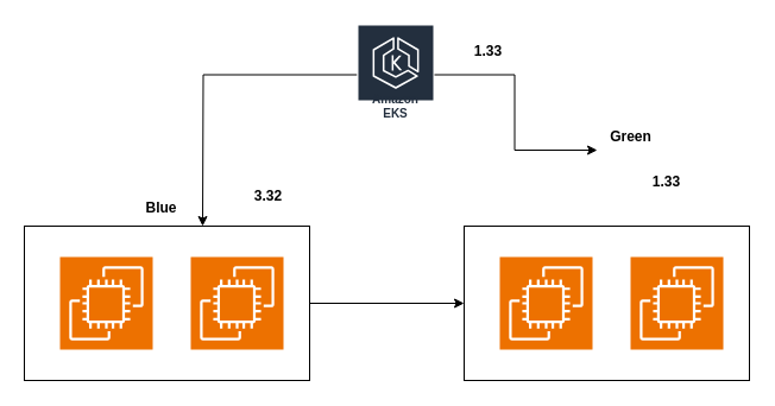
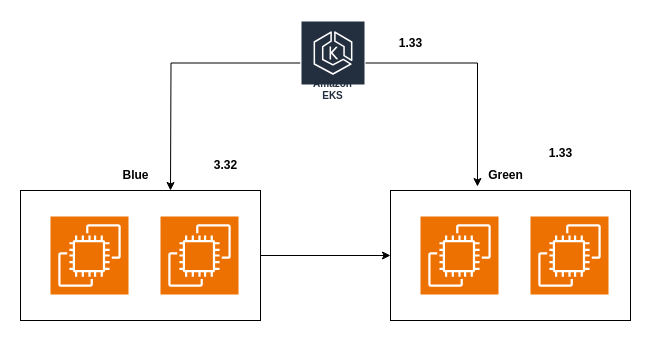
  <mxCell id="0" />
  <mxCell id="1" parent="0" />
  <mxCell id="2" style="edgeStyle=orthogonalEdgeStyle;rounded=0;orthogonalLoop=1;jettySize=auto;html=1;" edge="1" parent="1" source="3"><mxGeometry relative="1" as="geometry"><mxPoint x="170" y="190" as="targetPoint" /></mxGeometry></mxCell>
  <mxCell id="3" value="Amazon EKS" style="sketch=0;outlineConnect=0;fontColor=#232F3E;gradientColor=none;strokeColor=#ffffff;fillColor=#232F3E;dashed=0;verticalLabelPosition=middle;verticalAlign=bottom;align=center;html=1;whiteSpace=wrap;fontSize=10;fontStyle=1;spacing=3;shape=mxgraph.aws4.productIcon;prIcon=mxgraph.aws4.eks;" vertex="1" parent="1"><mxGeometry x="300" y="20" width="65" height="85" as="geometry" /></mxCell>
  <mxCell id="4" value="" style="group" vertex="1" connectable="0" parent="1"><mxGeometry x="20" y="190" width="240" height="130" as="geometry" /></mxCell>
  <mxCell id="5" value="" style="rounded=0;whiteSpace=wrap;html=1;" vertex="1" parent="4"><mxGeometry width="240" height="130" as="geometry" /></mxCell>
  <mxCell id="6" value="" style="sketch=0;points=[[0,0,0],[0.25,0,0],[0.5,0,0],[0.75,0,0],[1,0,0],[0,1,0],[0.25,1,0],[0.5,1,0],[0.75,1,0],[1,1,0],[0,0.25,0],[0,0.5,0],[0,0.75,0],[1,0.25,0],[1,0.5,0],[1,0.75,0]];outlineConnect=0;fontColor=#232F3E;fillColor=#ED7100;strokeColor=#ffffff;dashed=0;verticalLabelPosition=bottom;verticalAlign=top;align=center;html=1;fontSize=12;fontStyle=0;aspect=fixed;shape=mxgraph.aws4.resourceIcon;resIcon=mxgraph.aws4.ec2;" vertex="1" parent="4"><mxGeometry x="30" y="26" width="78" height="78" as="geometry" /></mxCell>
  <mxCell id="7" value="" style="sketch=0;points=[[0,0,0],[0.25,0,0],[0.5,0,0],[0.75,0,0],[1,0,0],[0,1,0],[0.25,1,0],[0.5,1,0],[0.75,1,0],[1,1,0],[0,0.25,0],[0,0.5,0],[0,0.75,0],[1,0.25,0],[1,0.5,0],[1,0.75,0]];outlineConnect=0;fontColor=#232F3E;fillColor=#ED7100;strokeColor=#ffffff;dashed=0;verticalLabelPosition=bottom;verticalAlign=top;align=center;html=1;fontSize=12;fontStyle=0;aspect=fixed;shape=mxgraph.aws4.resourceIcon;resIcon=mxgraph.aws4.ec2;" vertex="1" parent="4"><mxGeometry x="140" y="26" width="78" height="78" as="geometry" /></mxCell>
  <mxCell id="8" value="&lt;b&gt;Blue&lt;/b&gt;" style="text;html=1;align=center;verticalAlign=middle;resizable=0;points=[];autosize=1;strokeColor=none;fillColor=none;" vertex="1" parent="1"><mxGeometry x="110" y="160" width="50" height="30" as="geometry" /></mxCell>
  <mxCell id="9" value="" style="group;fillColor=#dae8fc;gradientColor=#7ea6e0;strokeColor=#6c8ebf;" vertex="1" connectable="0" parent="1"><mxGeometry x="390" y="190" width="240" height="130" as="geometry" /></mxCell>
  <mxCell id="10" value="" style="rounded=0;whiteSpace=wrap;html=1;" vertex="1" parent="9"><mxGeometry width="240" height="130" as="geometry" /></mxCell>
  <mxCell id="11" value="" style="sketch=0;points=[[0,0,0],[0.25,0,0],[0.5,0,0],[0.75,0,0],[1,0,0],[0,1,0],[0.25,1,0],[0.5,1,0],[0.75,1,0],[1,1,0],[0,0.25,0],[0,0.5,0],[0,0.75,0],[1,0.25,0],[1,0.5,0],[1,0.75,0]];outlineConnect=0;fontColor=#232F3E;fillColor=#ED7100;strokeColor=#ffffff;dashed=0;verticalLabelPosition=bottom;verticalAlign=top;align=center;html=1;fontSize=12;fontStyle=0;aspect=fixed;shape=mxgraph.aws4.resourceIcon;resIcon=mxgraph.aws4.ec2;" vertex="1" parent="9"><mxGeometry x="30" y="26" width="78" height="78" as="geometry" /></mxCell>
  <mxCell id="12" value="" style="sketch=0;points=[[0,0,0],[0.25,0,0],[0.5,0,0],[0.75,0,0],[1,0,0],[0,1,0],[0.25,1,0],[0.5,1,0],[0.75,1,0],[1,1,0],[0,0.25,0],[0,0.5,0],[0,0.75,0],[1,0.25,0],[1,0.5,0],[1,0.75,0]];outlineConnect=0;fontColor=#232F3E;fillColor=#ED7100;strokeColor=#ffffff;dashed=0;verticalLabelPosition=bottom;verticalAlign=top;align=center;html=1;fontSize=12;fontStyle=0;aspect=fixed;shape=mxgraph.aws4.resourceIcon;resIcon=mxgraph.aws4.ec2;" vertex="1" parent="9"><mxGeometry x="140" y="26" width="78" height="78" as="geometry" /></mxCell>
- <mxCell id="13" value="&lt;b&gt;Green&lt;/b&gt;" style="text;html=1;align=center;verticalAlign=middle;resizable=0;points=[];autosize=1;strokeColor=none;fillColor=none;" vertex="1" parent="1"><mxGeometry x="500" y="100" width="60" height="30" as="geometry" /></mxCell>
+ <mxCell id="13" value="&lt;b&gt;Green&lt;/b&gt;" style="text;html=1;align=center;verticalAlign=middle;resizable=0;points=[];autosize=1;strokeColor=none;fillColor=none;" vertex="1" parent="1"><mxGeometry x="475" y="160" width="60" height="30" as="geometry" /></mxCell>
  <mxCell id="14" style="edgeStyle=orthogonalEdgeStyle;rounded=0;orthogonalLoop=1;jettySize=auto;html=1;entryX=0.033;entryY=0.867;entryDx=0;entryDy=0;entryPerimeter=0;" edge="1" parent="1" source="3" target="13"><mxGeometry relative="1" as="geometry" /></mxCell>
  <mxCell id="15" value="&lt;b&gt;1.33&lt;/b&gt;" style="text;html=1;align=center;verticalAlign=middle;resizable=0;points=[];autosize=1;strokeColor=none;fillColor=none;" vertex="1" parent="1"><mxGeometry x="385" y="28" width="50" height="30" as="geometry" /></mxCell>
  <mxCell id="16" value="&lt;b&gt;1.33&lt;/b&gt;" style="text;html=1;align=center;verticalAlign=middle;resizable=0;points=[];autosize=1;strokeColor=none;fillColor=none;" vertex="1" parent="1"><mxGeometry x="535" y="138" width="50" height="30" as="geometry" /></mxCell>
  <mxCell id="17" value="&lt;b&gt;3.32&lt;/b&gt;" style="text;html=1;align=center;verticalAlign=middle;resizable=0;points=[];autosize=1;strokeColor=none;fillColor=none;" vertex="1" parent="1"><mxGeometry x="200" y="150" width="50" height="30" as="geometry" /></mxCell>
  <mxCell id="18" style="edgeStyle=orthogonalEdgeStyle;rounded=0;orthogonalLoop=1;jettySize=auto;html=1;entryX=0;entryY=0.5;entryDx=0;entryDy=0;" edge="1" parent="1" source="5" target="10"><mxGeometry relative="1" as="geometry" /></mxCell>
